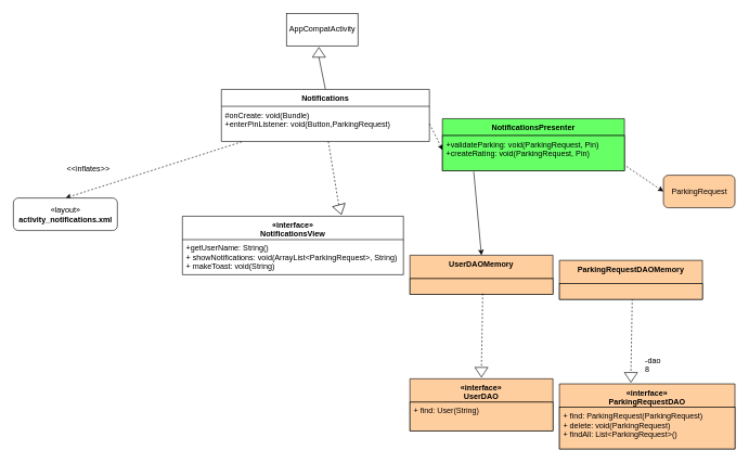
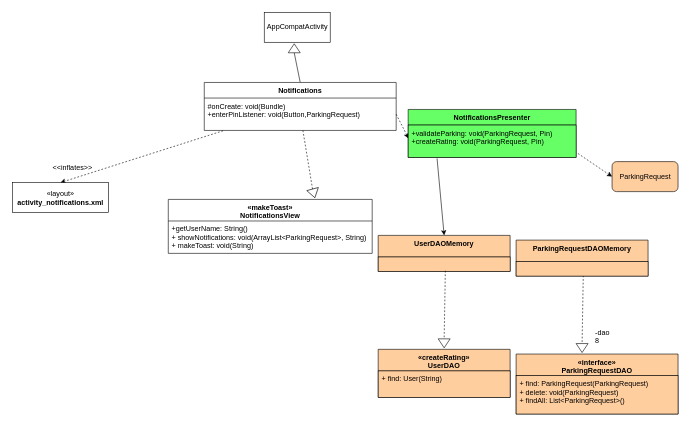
  <mxCell id="0" />
  <mxCell id="1" parent="0" />
  <mxCell id="2" value="AppCompatActivity" style="html=1;fillColor=#ffffff;strokeColor=#000000;" parent="1" vertex="1"><mxGeometry x="440" y="20" width="110" height="50" as="geometry" /></mxCell>
  <mxCell id="3" value="" style="triangle;whiteSpace=wrap;html=1;strokeColor=#000000;fillColor=#FFFFFF;rotation=-90;" parent="1" vertex="1"><mxGeometry x="482.5" y="70" width="15" height="20" as="geometry" /></mxCell>
  <mxCell id="4" value="" style="endArrow=none;html=1;entryX=0;entryY=0.5;entryDx=0;entryDy=0;exitX=0.5;exitY=0;exitDx=0;exitDy=0;" parent="1" source="22" target="3" edge="1"><mxGeometry width="50" height="50" relative="1" as="geometry"><mxPoint x="475" y="172" as="sourcePoint" /><mxPoint x="510" y="122" as="targetPoint" /></mxGeometry></mxCell>
  <mxCell id="5" value="" style="endArrow=classic;html=1;exitX=0.098;exitY=1.011;exitDx=0;exitDy=0;exitPerimeter=0;dashed=1;entryX=0.5;entryY=0;entryDx=0;entryDy=0;" parent="1" source="23" target="6" edge="1"><mxGeometry width="50" height="50" relative="1" as="geometry"><mxPoint x="400" y="342" as="sourcePoint" /><mxPoint x="370" y="332" as="targetPoint" /></mxGeometry></mxCell>
- <mxCell id="6" value="«layout»&lt;br&gt;&lt;b&gt;activity_notifications.xml&lt;/b&gt;" style="html=1;strokeColor=#000000;fillColor=#FFFFFF;rounded=1;" parent="1" vertex="1"><mxGeometry x="20" y="304" width="160" height="50" as="geometry" /></mxCell>
+ <mxCell id="6" value="«layout»&lt;br&gt;&lt;b&gt;activity_notifications.xml&lt;/b&gt;" style="html=1;strokeColor=#000000;fillColor=#FFFFFF;" parent="1" vertex="1"><mxGeometry x="20" y="304" width="160" height="50" as="geometry" /></mxCell>
  <mxCell id="7" value="" style="triangle;whiteSpace=wrap;html=1;strokeColor=#000000;fillColor=#FFFFFF;rotation=75;" parent="1" vertex="1"><mxGeometry x="515" y="312" width="15" height="20" as="geometry" /></mxCell>
  <mxCell id="8" value="" style="endArrow=none;html=1;entryX=0;entryY=0.5;entryDx=0;entryDy=0;dashed=1;" parent="1" source="23" target="7" edge="1"><mxGeometry width="50" height="50" relative="1" as="geometry"><mxPoint x="490" y="304.432" as="sourcePoint" /><mxPoint x="520" y="312" as="targetPoint" /></mxGeometry></mxCell>
  <mxCell id="9" value="" style="endArrow=classic;html=1;exitX=1;exitY=0.5;exitDx=0;exitDy=0;dashed=1;entryX=0.004;entryY=0.863;entryDx=0;entryDy=0;entryPerimeter=0;" parent="1" source="23" edge="1"><mxGeometry width="50" height="50" relative="1" as="geometry"><mxPoint x="653.18" y="222.004" as="sourcePoint" /><mxPoint x="680.64" y="230.438" as="targetPoint" /></mxGeometry></mxCell>
  <mxCell id="10" value="NotificationsPresenter" style="swimlane;fontStyle=1;align=center;verticalAlign=top;childLayout=stackLayout;horizontal=1;startSize=26;horizontalStack=0;resizeParent=1;resizeParentMax=0;resizeLast=0;collapsible=1;marginBottom=0;strokeColor=#000000;fillColor=#66FF66;gradientColor=none;" parent="1" vertex="1"><mxGeometry x="680" y="182" width="280" height="80" as="geometry" /></mxCell>
  <mxCell id="11" value="+validateParking: void(ParkingRequest, Pin)&#10;+createRating: void(ParkingRequest, Pin)" style="text;strokeColor=#000000;fillColor=#66FF66;align=left;verticalAlign=top;spacingLeft=4;spacingRight=4;overflow=hidden;rotatable=0;points=[[0,0.5],[1,0.5]];portConstraint=eastwest;gradientColor=none;" parent="10" vertex="1"><mxGeometry y="26" width="280" height="54" as="geometry" /></mxCell>
  <mxCell id="12" value="" style="endArrow=classic;html=1;exitX=0.172;exitY=1.029;exitDx=0;exitDy=0;exitPerimeter=0;entryX=0.5;entryY=0;entryDx=0;entryDy=0;" parent="1" source="11" target="15" edge="1"><mxGeometry width="50" height="50" relative="1" as="geometry"><mxPoint x="720" y="342" as="sourcePoint" /><mxPoint x="700" y="362" as="targetPoint" /></mxGeometry></mxCell>
  <mxCell id="13" value="" style="endArrow=classic;html=1;exitX=1.011;exitY=0.878;exitDx=0;exitDy=0;dashed=1;entryX=0;entryY=0.5;entryDx=0;entryDy=0;exitPerimeter=0;" parent="1" source="11" target="14" edge="1"><mxGeometry width="50" height="50" relative="1" as="geometry"><mxPoint x="880" y="272" as="sourcePoint" /><mxPoint x="930" y="282" as="targetPoint" /></mxGeometry></mxCell>
  <mxCell id="14" value="ParkingRequest" style="html=1;strokeColor=#000000;fillColor=#FFCE9F;gradientColor=none;rounded=1;" parent="1" vertex="1"><mxGeometry x="1020" y="269" width="110" height="50" as="geometry" /></mxCell>
  <mxCell id="15" value="UserDAOMemory&#10;" style="swimlane;fontStyle=1;align=center;verticalAlign=top;childLayout=stackLayout;horizontal=1;startSize=36;horizontalStack=0;resizeParent=1;resizeParentMax=0;resizeLast=0;collapsible=1;marginBottom=0;strokeColor=#000000;fillColor=#FFCE9F;gradientColor=none;" parent="1" vertex="1"><mxGeometry x="630" y="392" width="220" height="60" as="geometry"><mxRectangle x="360" y="590" width="120" height="70" as="alternateBounds" /></mxGeometry></mxCell>
  <mxCell id="16" value="" style="text;strokeColor=#000000;fillColor=#FFCE9F;align=left;verticalAlign=top;spacingLeft=4;spacingRight=4;overflow=hidden;rotatable=0;points=[[0,0.5],[1,0.5]];portConstraint=eastwest;" parent="15" vertex="1"><mxGeometry y="36" width="220" height="24" as="geometry" /></mxCell>
- <mxCell id="17" value="«interface»&#10;UserDAO&#10;" style="swimlane;fontStyle=1;align=center;verticalAlign=top;childLayout=stackLayout;horizontal=1;startSize=36;horizontalStack=0;resizeParent=1;resizeParentMax=0;resizeLast=0;collapsible=1;marginBottom=0;strokeColor=#000000;fillColor=#FFCE9F;gradientColor=none;" parent="1" vertex="1"><mxGeometry x="630" y="582" width="220" height="80" as="geometry"><mxRectangle x="360" y="590" width="120" height="70" as="alternateBounds" /></mxGeometry></mxCell>
+ <mxCell id="17" value="«createRating»&#10;UserDAO&#10;" style="swimlane;fontStyle=1;align=center;verticalAlign=top;childLayout=stackLayout;horizontal=1;startSize=36;horizontalStack=0;resizeParent=1;resizeParentMax=0;resizeLast=0;collapsible=1;marginBottom=0;strokeColor=#000000;fillColor=#FFCE9F;gradientColor=none;" parent="1" vertex="1"><mxGeometry x="630" y="582" width="220" height="80" as="geometry"><mxRectangle x="360" y="590" width="120" height="70" as="alternateBounds" /></mxGeometry></mxCell>
  <mxCell id="18" value="+ find: User(String)" style="text;strokeColor=#000000;fillColor=#FFCE9F;align=left;verticalAlign=top;spacingLeft=4;spacingRight=4;overflow=hidden;rotatable=0;points=[[0,0.5],[1,0.5]];portConstraint=eastwest;" parent="17" vertex="1"><mxGeometry y="36" width="220" height="44" as="geometry" /></mxCell>
  <mxCell id="19" value="" style="triangle;whiteSpace=wrap;html=1;strokeColor=#000000;fillColor=#FFFFFF;rotation=90;" parent="1" vertex="1"><mxGeometry x="732.5" y="562" width="15" height="20" as="geometry" /></mxCell>
  <mxCell id="20" value="" style="endArrow=none;html=1;entryX=0;entryY=0.5;entryDx=0;entryDy=0;dashed=1;exitX=0.509;exitY=0.958;exitDx=0;exitDy=0;exitPerimeter=0;" parent="1" source="16" target="19" edge="1"><mxGeometry width="50" height="50" relative="1" as="geometry"><mxPoint x="544.064" y="502" as="sourcePoint" /><mxPoint x="577.5" y="572" as="targetPoint" /></mxGeometry></mxCell>
- <mxCell id="21" value="&amp;lt;&amp;lt;inflates&amp;gt;&amp;gt;" style="text;html=1;align=center;verticalAlign=middle;resizable=0;points=[];autosize=1;" parent="1" vertex="1"><mxGeometry x="95" y="249" width="80" height="20" as="geometry" /></mxCell>
+ <mxCell id="21" value="&amp;lt;&amp;lt;inflates&amp;gt;&amp;gt;" style="text;html=1;align=center;verticalAlign=middle;resizable=0;points=[];autosize=1;" parent="1" vertex="1"><mxGeometry x="80" y="269" width="80" height="20" as="geometry" /></mxCell>
  <mxCell id="22" value="Notifications" style="swimlane;fontStyle=1;align=center;verticalAlign=top;childLayout=stackLayout;horizontal=1;startSize=26;horizontalStack=0;resizeParent=1;resizeParentMax=0;resizeLast=0;collapsible=1;marginBottom=0;strokeColor=#000000;fillColor=#FFFFFF;" parent="1" vertex="1"><mxGeometry x="340" y="137" width="320" height="80" as="geometry" /></mxCell>
  <mxCell id="23" value="#onCreate: void(Bundle)&#10;+enterPinListener: void(Button,ParkingRequest)" style="text;strokeColor=none;fillColor=none;align=left;verticalAlign=top;spacingLeft=4;spacingRight=4;overflow=hidden;rotatable=0;points=[[0,0.5],[1,0.5]];portConstraint=eastwest;" parent="22" vertex="1"><mxGeometry y="26" width="320" height="54" as="geometry" /></mxCell>
  <mxCell id="24" value="" style="triangle;whiteSpace=wrap;html=1;strokeColor=#000000;fillColor=#FFFFFF;rotation=90;" parent="1" vertex="1"><mxGeometry x="962.5" y="569.85" width="15" height="20" as="geometry" /></mxCell>
  <mxCell id="25" value="" style="endArrow=none;html=1;entryX=0;entryY=0.5;entryDx=0;entryDy=0;dashed=1;exitX=0.509;exitY=0.958;exitDx=0;exitDy=0;exitPerimeter=0;" parent="1" source="28" target="24" edge="1"><mxGeometry width="50" height="50" relative="1" as="geometry"><mxPoint x="774.064" y="509.85" as="sourcePoint" /><mxPoint x="807.5" y="579.85" as="targetPoint" /></mxGeometry></mxCell>
  <mxCell id="26" value="-dao&lt;br&gt;8" style="text;html=1;" parent="1" vertex="1"><mxGeometry x="990" y="539.85" width="50" height="30" as="geometry" /></mxCell>
  <mxCell id="27" value="ParkingRequestDAOMemory&#10;" style="swimlane;fontStyle=1;align=center;verticalAlign=top;childLayout=stackLayout;horizontal=1;startSize=36;horizontalStack=0;resizeParent=1;resizeParentMax=0;resizeLast=0;collapsible=1;marginBottom=0;strokeColor=#000000;fillColor=#FFCE9F;gradientColor=none;" parent="1" vertex="1"><mxGeometry x="860" y="399.85" width="220" height="60" as="geometry"><mxRectangle x="360" y="590" width="120" height="70" as="alternateBounds" /></mxGeometry></mxCell>
  <mxCell id="28" value="" style="text;strokeColor=#000000;fillColor=#FFCE9F;align=left;verticalAlign=top;spacingLeft=4;spacingRight=4;overflow=hidden;rotatable=0;points=[[0,0.5],[1,0.5]];portConstraint=eastwest;" parent="27" vertex="1"><mxGeometry y="36" width="220" height="24" as="geometry" /></mxCell>
  <mxCell id="29" value="«interface»&#10;ParkingRequestDAO&#10;" style="swimlane;fontStyle=1;align=center;verticalAlign=top;childLayout=stackLayout;horizontal=1;startSize=36;horizontalStack=0;resizeParent=1;resizeParentMax=0;resizeLast=0;collapsible=1;marginBottom=0;strokeColor=#000000;fillColor=#FFCE9F;gradientColor=none;" parent="1" vertex="1"><mxGeometry x="860" y="589.85" width="270" height="100" as="geometry"><mxRectangle x="360" y="590" width="120" height="70" as="alternateBounds" /></mxGeometry></mxCell>
  <mxCell id="30" value="+ find: ParkingRequest(ParkingRequest)&#10;+ delete: void(ParkingRequest)&#10;+ findAll: List&lt;ParkingRequest&gt;()" style="text;strokeColor=#000000;fillColor=#FFCE9F;align=left;verticalAlign=top;spacingLeft=4;spacingRight=4;overflow=hidden;rotatable=0;points=[[0,0.5],[1,0.5]];portConstraint=eastwest;" parent="29" vertex="1"><mxGeometry y="36" width="270" height="64" as="geometry" /></mxCell>
- <mxCell id="31" value="«interface»&#10;NotificationsView&#10;" style="swimlane;fontStyle=1;align=center;verticalAlign=top;childLayout=stackLayout;horizontal=1;startSize=36;horizontalStack=0;resizeParent=1;resizeParentMax=0;resizeLast=0;collapsible=1;marginBottom=0;" parent="1" vertex="1"><mxGeometry y="332" width="340" height="90" as="geometry" x="280"><mxRectangle x="360" y="590" width="120" height="70" as="alternateBounds" /></mxGeometry></mxCell>
+ <mxCell id="31" value="«makeToast»&#10;NotificationsView&#10;" style="swimlane;fontStyle=1;align=center;verticalAlign=top;childLayout=stackLayout;horizontal=1;startSize=36;horizontalStack=0;resizeParent=1;resizeParentMax=0;resizeLast=0;collapsible=1;marginBottom=0;" parent="1" vertex="1"><mxGeometry y="332" width="340" height="90" as="geometry" x="280"><mxRectangle x="360" y="590" width="120" height="70" as="alternateBounds" /></mxGeometry></mxCell>
  <mxCell id="32" value="+getUserName: String()&#10;+ showNotifications: void(ArrayList&lt;ParkingRequest&gt;, String)&#10;+ makeToast: void(String)" style="text;align=left;verticalAlign=top;spacingLeft=4;spacingRight=4;overflow=hidden;rotatable=0;points=[[0,0.5],[1,0.5]];portConstraint=eastwest;" parent="31" vertex="1"><mxGeometry y="36" width="340" height="54" as="geometry" /></mxCell>
